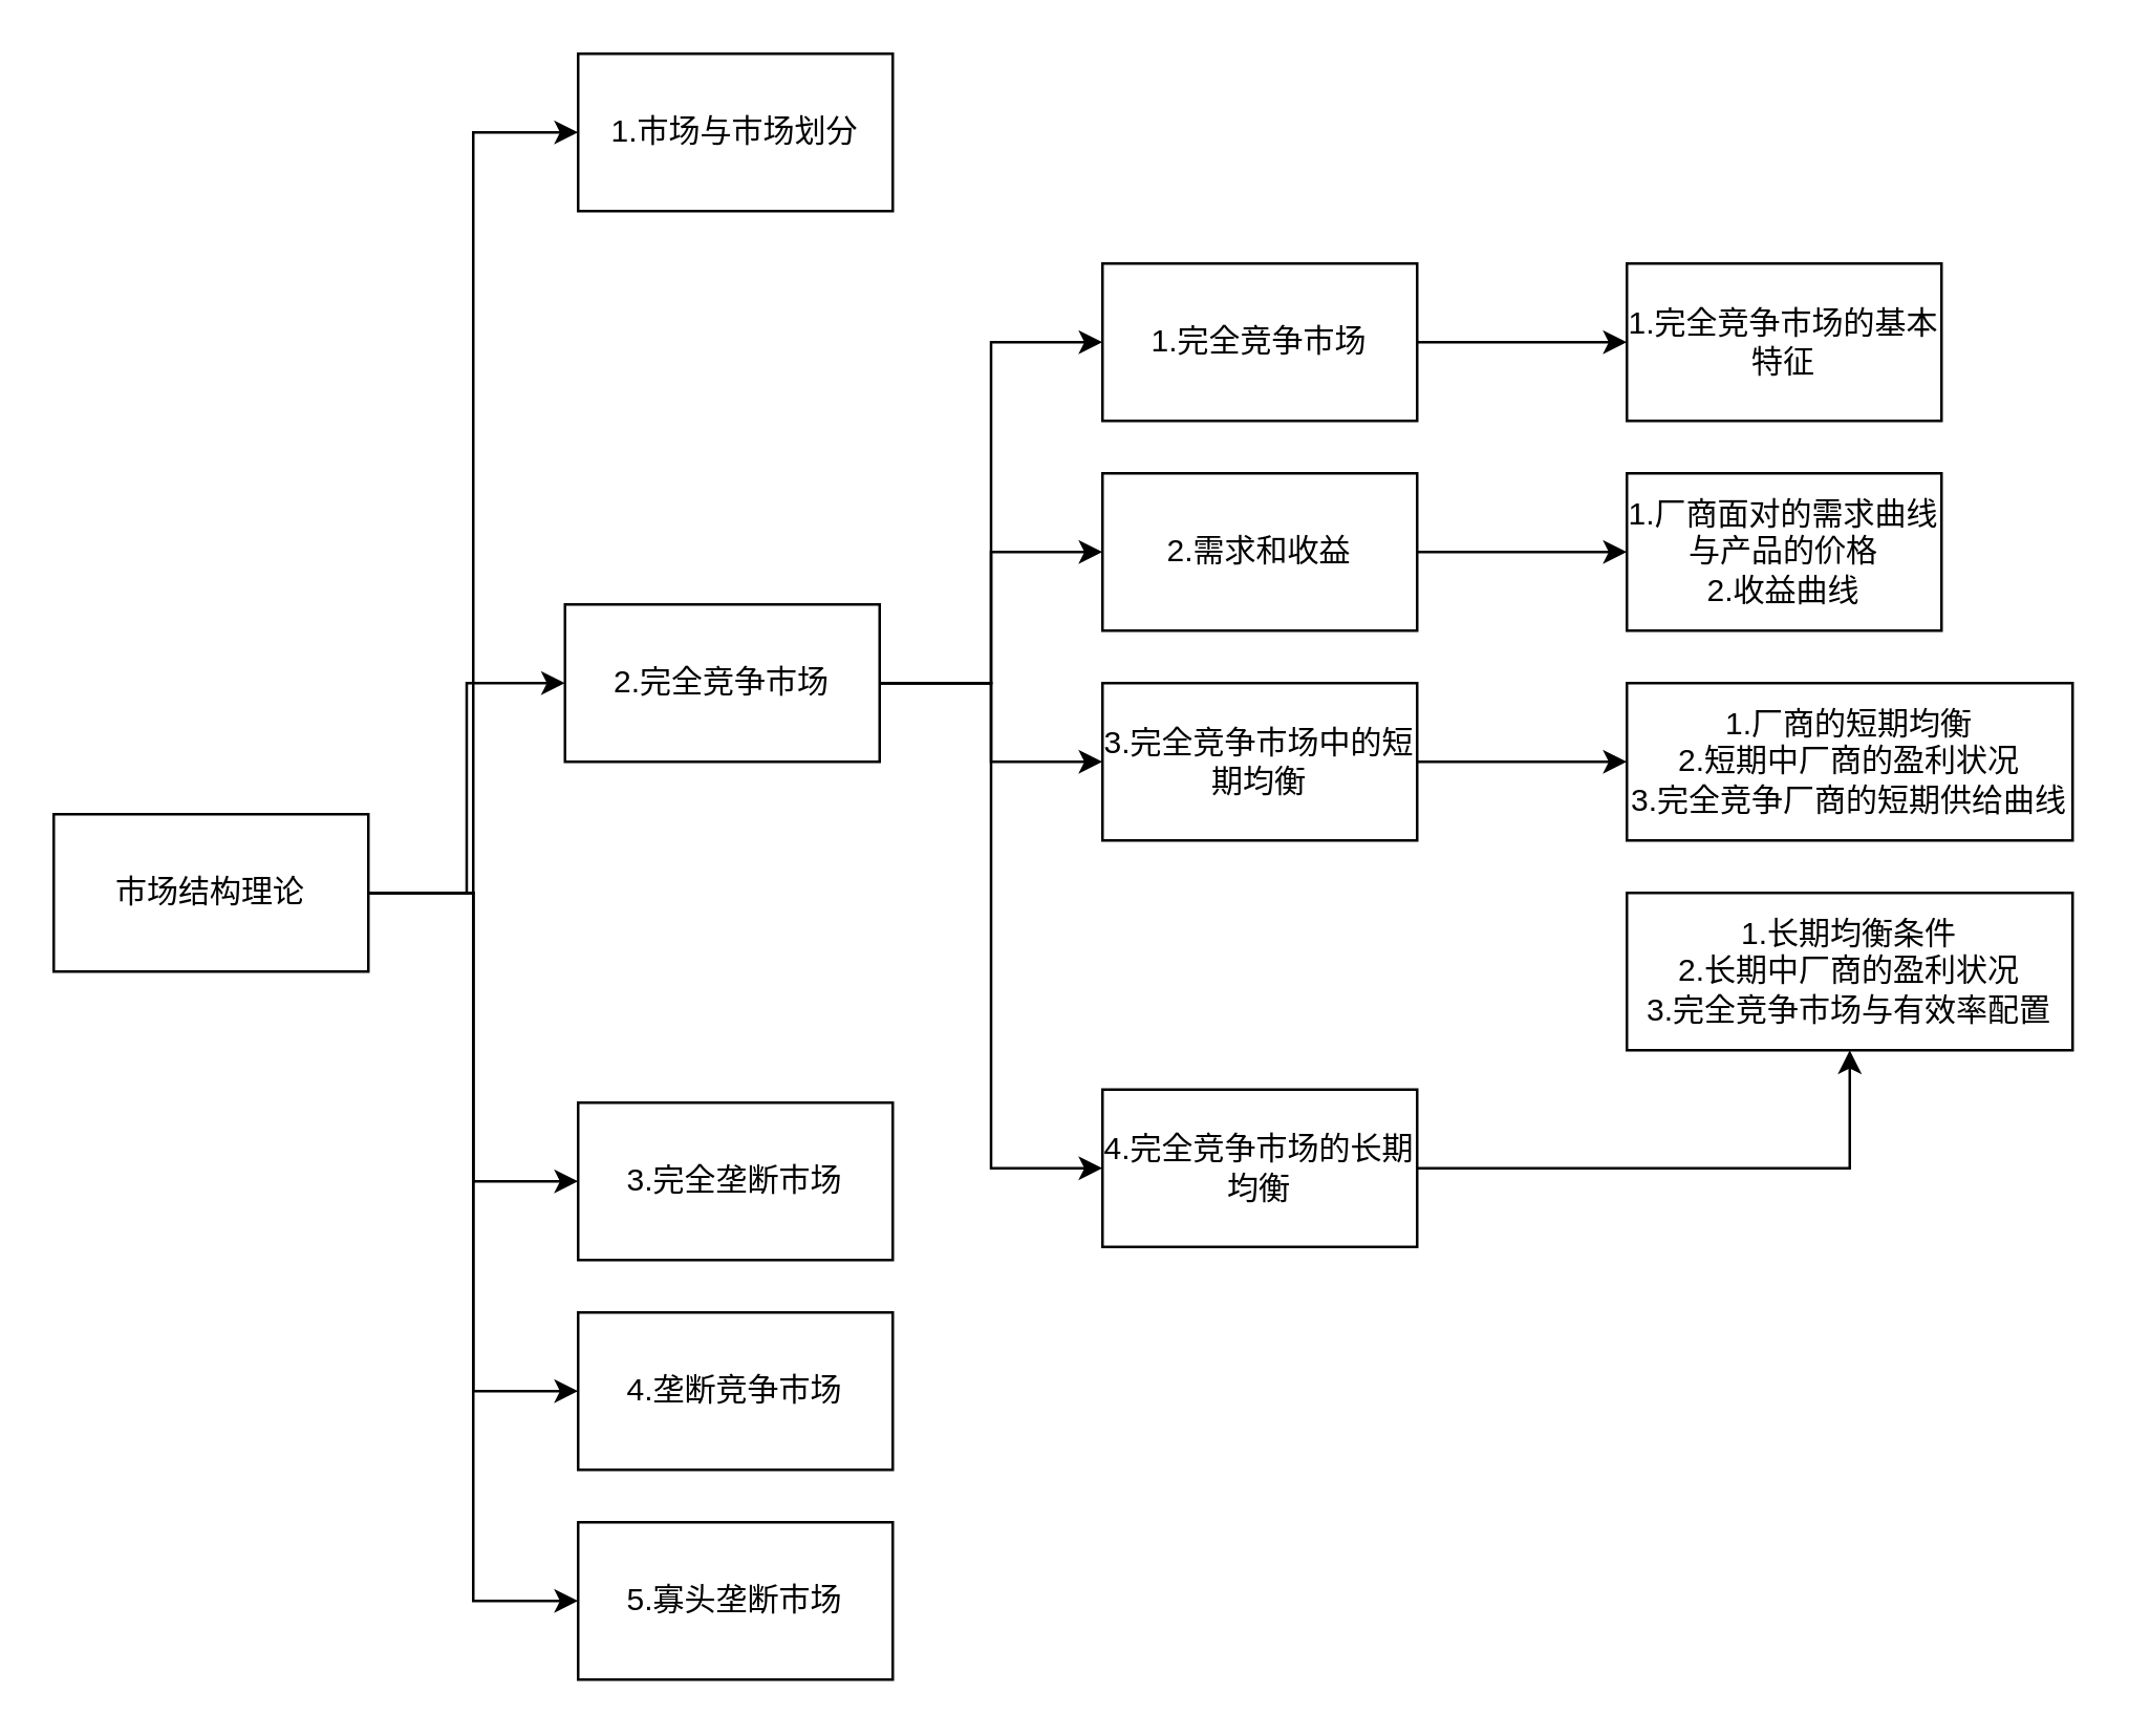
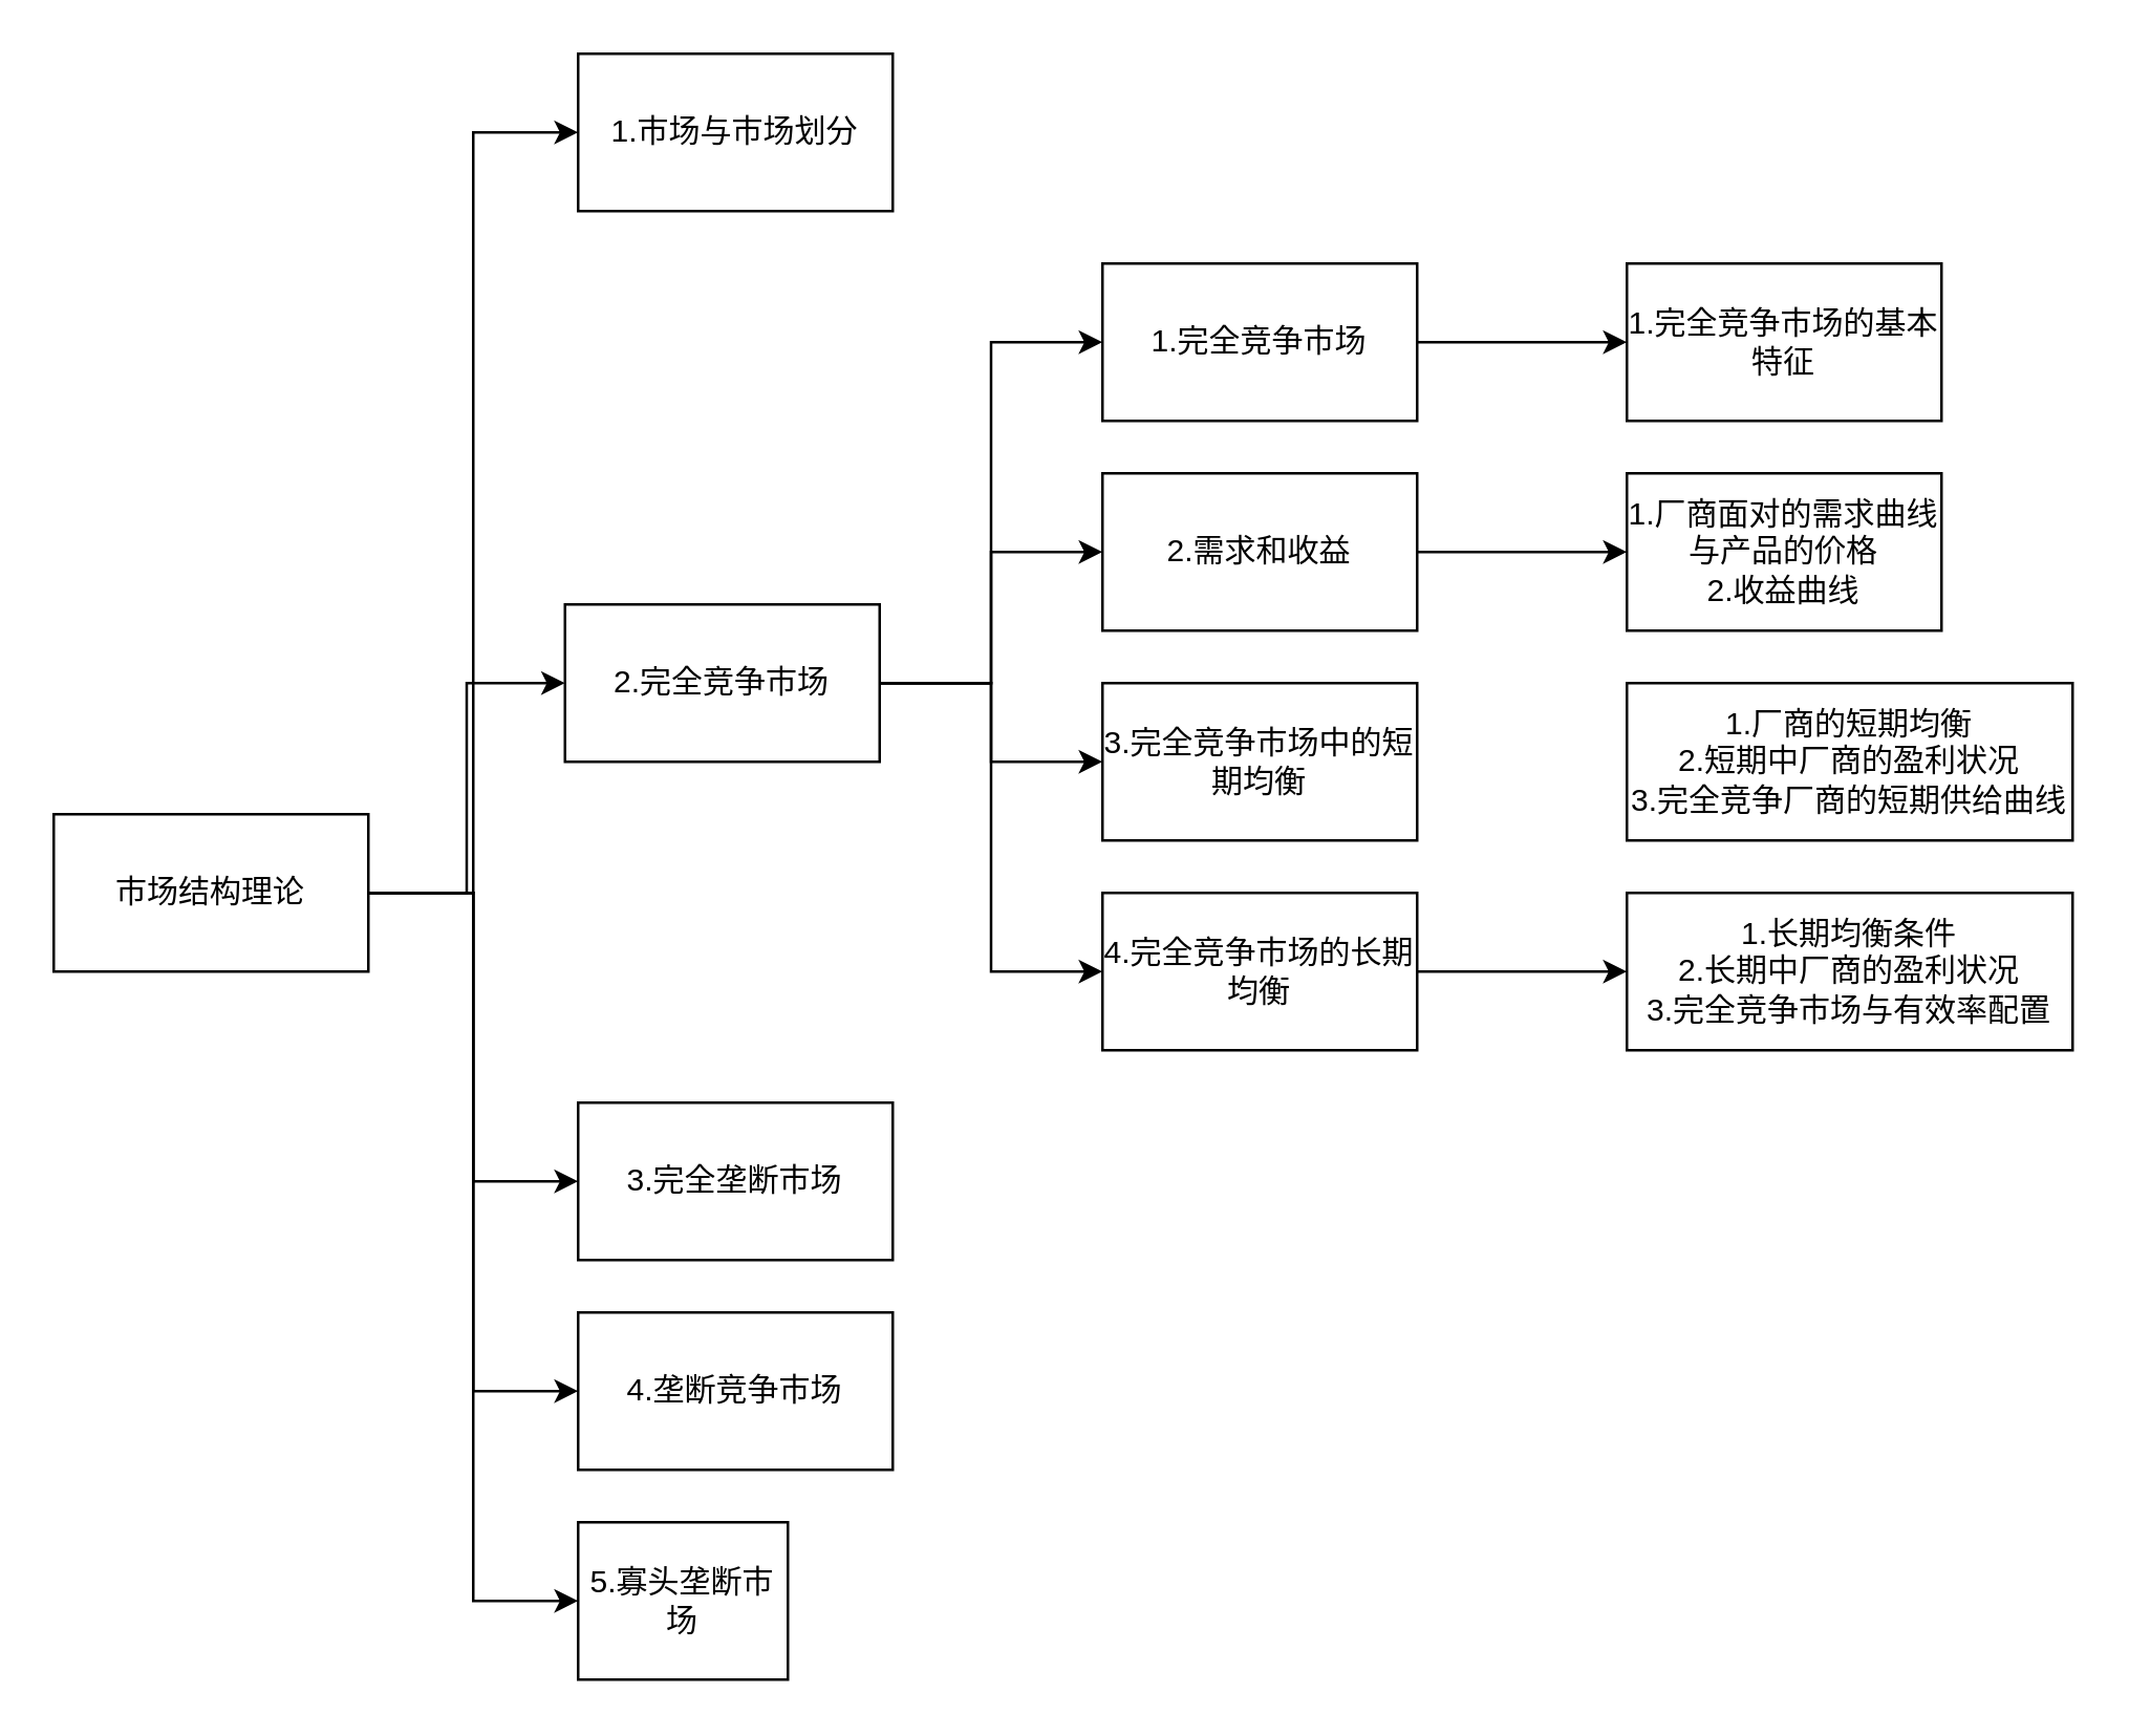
  <mxCell id="0" />
  <mxCell id="1" parent="0" />
  <mxCell id="2" value="" style="edgeStyle=orthogonalEdgeStyle;rounded=0;orthogonalLoop=1;jettySize=auto;html=1;entryX=0;entryY=0.5;entryDx=0;entryDy=0;" parent="1" source="7" target="8" edge="1"><mxGeometry relative="1" as="geometry" /></mxCell>
  <mxCell id="3" style="edgeStyle=orthogonalEdgeStyle;rounded=0;orthogonalLoop=1;jettySize=auto;html=1;entryX=0;entryY=0.5;entryDx=0;entryDy=0;" parent="1" source="7" target="16" edge="1"><mxGeometry relative="1" as="geometry" /></mxCell>
  <mxCell id="4" style="edgeStyle=orthogonalEdgeStyle;rounded=0;orthogonalLoop=1;jettySize=auto;html=1;entryX=0;entryY=0.5;entryDx=0;entryDy=0;" parent="1" source="7" target="11" edge="1"><mxGeometry relative="1" as="geometry" /></mxCell>
  <mxCell id="5" style="edgeStyle=orthogonalEdgeStyle;rounded=0;orthogonalLoop=1;jettySize=auto;html=1;entryX=0;entryY=0.5;entryDx=0;entryDy=0;" parent="1" source="7" target="10" edge="1"><mxGeometry relative="1" as="geometry" /></mxCell>
  <mxCell id="6" style="edgeStyle=orthogonalEdgeStyle;rounded=0;orthogonalLoop=1;jettySize=auto;html=1;entryX=0;entryY=0.5;entryDx=0;entryDy=0;" parent="1" source="7" target="9" edge="1"><mxGeometry relative="1" as="geometry" /></mxCell>
  <mxCell id="7" value="市场结构理论" style="rounded=0;whiteSpace=wrap;html=1;" parent="1" vertex="1"><mxGeometry x="20" y="310" width="120" height="60" as="geometry" /></mxCell>
  <mxCell id="8" value="1.市场与市场划分" style="rounded=0;whiteSpace=wrap;html=1;" parent="1" vertex="1"><mxGeometry x="220" y="20" width="120" height="60" as="geometry" /></mxCell>
- <mxCell id="9" value="5.寡头垄断市场" style="rounded=0;whiteSpace=wrap;html=1;" parent="1" vertex="1"><mxGeometry x="220" y="580" width="120" height="60" as="geometry" /></mxCell>
+ <mxCell id="9" value="5.寡头垄断市场" style="rounded=0;whiteSpace=wrap;html=1;" parent="1" vertex="1"><mxGeometry x="220" y="580" width="80" height="60" as="geometry" /></mxCell>
  <mxCell id="10" value="4.垄断竞争市场" style="rounded=0;whiteSpace=wrap;html=1;" parent="1" vertex="1"><mxGeometry x="220" y="500" width="120" height="60" as="geometry" /></mxCell>
  <mxCell id="11" value="3.完全垄断市场" style="rounded=0;whiteSpace=wrap;html=1;" parent="1" vertex="1"><mxGeometry x="220" y="420" width="120" height="60" as="geometry" /></mxCell>
  <mxCell id="12" value="" style="edgeStyle=orthogonalEdgeStyle;rounded=0;orthogonalLoop=1;jettySize=auto;html=1;entryX=0;entryY=0.5;entryDx=0;entryDy=0;" parent="1" source="16" target="18" edge="1"><mxGeometry relative="1" as="geometry" /></mxCell>
  <mxCell id="13" style="edgeStyle=orthogonalEdgeStyle;rounded=0;orthogonalLoop=1;jettySize=auto;html=1;entryX=0;entryY=0.5;entryDx=0;entryDy=0;" parent="1" source="16" target="20" edge="1"><mxGeometry relative="1" as="geometry" /></mxCell>
  <mxCell id="14" style="edgeStyle=orthogonalEdgeStyle;rounded=0;orthogonalLoop=1;jettySize=auto;html=1;" parent="1" source="16" target="22" edge="1"><mxGeometry relative="1" as="geometry" /></mxCell>
  <mxCell id="15" style="edgeStyle=orthogonalEdgeStyle;rounded=0;orthogonalLoop=1;jettySize=auto;html=1;entryX=0;entryY=0.5;entryDx=0;entryDy=0;" parent="1" source="16" target="24" edge="1"><mxGeometry relative="1" as="geometry" /></mxCell>
  <mxCell id="16" value="2.完全竞争市场" style="rounded=0;whiteSpace=wrap;html=1;" parent="1" vertex="1"><mxGeometry x="215" y="230" width="120" height="60" as="geometry" /></mxCell>
  <mxCell id="17" value="" style="edgeStyle=orthogonalEdgeStyle;rounded=0;orthogonalLoop=1;jettySize=auto;html=1;" parent="1" source="18" target="25" edge="1"><mxGeometry relative="1" as="geometry" /></mxCell>
  <mxCell id="18" value="1.完全竞争市场" style="rounded=0;whiteSpace=wrap;html=1;" parent="1" vertex="1"><mxGeometry x="420" y="100" width="120" height="60" as="geometry" /></mxCell>
  <mxCell id="19" value="" style="edgeStyle=orthogonalEdgeStyle;rounded=0;orthogonalLoop=1;jettySize=auto;html=1;" parent="1" source="20" target="26" edge="1"><mxGeometry relative="1" as="geometry" /></mxCell>
  <mxCell id="20" value="2.需求和收益" style="rounded=0;whiteSpace=wrap;html=1;" parent="1" vertex="1"><mxGeometry x="420" y="180" width="120" height="60" as="geometry" /></mxCell>
- <mxCell id="21" value="" style="edgeStyle=orthogonalEdgeStyle;rounded=0;orthogonalLoop=1;jettySize=auto;html=1;" parent="1" source="22" target="27" edge="1"><mxGeometry relative="1" as="geometry" /></mxCell>
  <mxCell id="22" value="3.完全竞争市场中的短期均衡" style="rounded=0;whiteSpace=wrap;html=1;" parent="1" vertex="1"><mxGeometry x="420" y="260" width="120" height="60" as="geometry" /></mxCell>
  <mxCell id="23" value="" style="edgeStyle=orthogonalEdgeStyle;rounded=0;orthogonalLoop=1;jettySize=auto;html=1;" parent="1" source="24" target="28" edge="1"><mxGeometry relative="1" as="geometry" /></mxCell>
- <mxCell id="24" value="4.完全竞争市场的长期均衡" style="rounded=0;whiteSpace=wrap;html=1;" parent="1" vertex="1"><mxGeometry x="420" y="415" width="120" height="60" as="geometry" /></mxCell>
+ <mxCell id="24" value="4.完全竞争市场的长期均衡" style="rounded=0;whiteSpace=wrap;html=1;" parent="1" vertex="1"><mxGeometry x="420" y="340" width="120" height="60" as="geometry" /></mxCell>
  <mxCell id="25" value="1.完全竞争市场的基本特征" style="rounded=0;whiteSpace=wrap;html=1;" parent="1" vertex="1"><mxGeometry x="620" y="100" width="120" height="60" as="geometry" /></mxCell>
  <mxCell id="26" value="&lt;div&gt;1.厂商面对的需求曲线与产品的价格&lt;/div&gt;&lt;div&gt;2.收益曲线&lt;/div&gt;" style="rounded=0;whiteSpace=wrap;html=1;" parent="1" vertex="1"><mxGeometry x="620" y="180" width="120" height="60" as="geometry" /></mxCell>
  <mxCell id="27" value="&lt;div&gt;1.厂商的短期均衡&lt;/div&gt;&lt;div&gt;2.短期中厂商的盈利状况&lt;/div&gt;&lt;div&gt;3.完全竞争厂商的短期供给曲线&lt;/div&gt;" style="rounded=0;whiteSpace=wrap;html=1;" parent="1" vertex="1"><mxGeometry x="620" y="260" width="170" height="60" as="geometry" /></mxCell>
  <mxCell id="28" value="&lt;div&gt;1.长期均衡条件&lt;/div&gt;&lt;div&gt;2.长期中厂商的盈利状况&lt;/div&gt;&lt;div&gt;3.完全竞争市场与有效率配置&lt;/div&gt;" style="rounded=0;whiteSpace=wrap;html=1;" parent="1" vertex="1"><mxGeometry x="620" y="340" width="170" height="60" as="geometry" /></mxCell>
